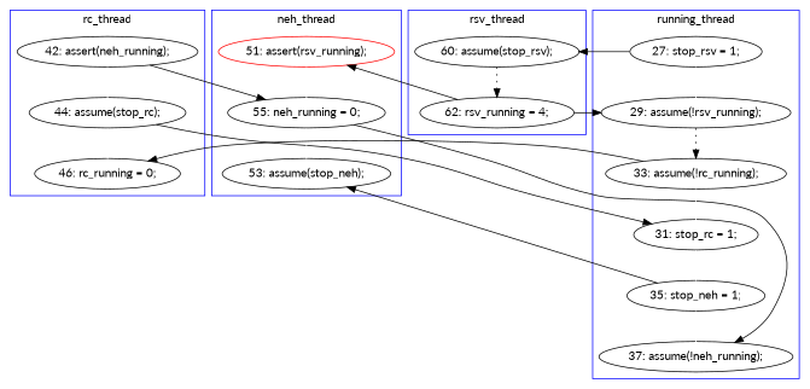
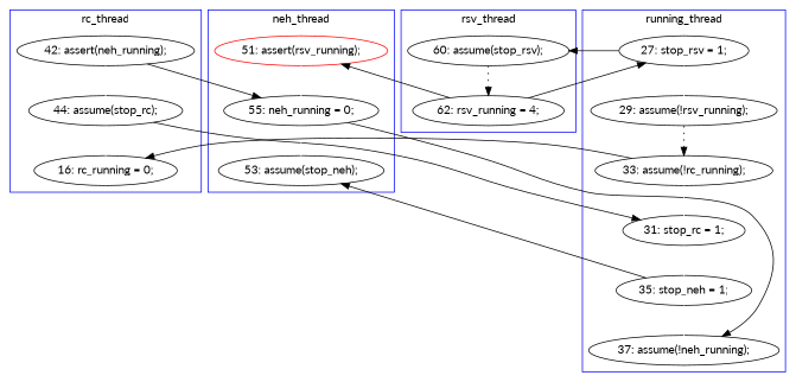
  digraph {
    fontname=Lato
    node [fontname=Lato]
    edge [color=black fontname=Lato style=solid]
    n1 [label="42: assert(neh_running);"]
    n2 [label="44: assume(stop_rc);"]
-   n3 [label="46: rc_running = 0;"]
+   n3 [label="16: rc_running = 0;"]
    n4 [label="55: neh_running = 0;"]
    n5 [label="53: assume(stop_neh);"]
    n6 [color=red label="51: assert(rsv_running);"]
    n7 [label="27: stop_rsv = 1;"]
    n8 [label="33: assume(!rc_running);"]
    n9 [label="31: stop_rc = 1;"]
    n10 [label="29: assume(!rsv_running);"]
    n11 [label="37: assume(!neh_running);"]
    n12 [label="35: stop_neh = 1;"]
    n13 [label="60: assume(stop_rsv);"]
    n14 [label="62: rsv_running = 4;"]
    subgraph cluster_1 {
      color=blue
      label=rc_thread
      n1
      n2
      n3
    }
    subgraph cluster_2 {
      color=blue
      label=neh_thread
      n4
      n5
      n6
    }
    subgraph cluster_3 {
      color=blue
      label=running_thread
      n7
      n8
      n9
      n10
      n11
      n12
    }
    subgraph cluster_4 {
      color=blue
      label=rsv_thread
      n13
      n14
    }
    n1 -> n2 [color=white]
    n1 -> n4 [constraint=false]
    n2 -> n3 [color=white]
    n2 -> n9 [constraint=false]
    n4 -> n5 [color=white]
    n4 -> n11 [constraint=false]
    n6 -> n4 [color=white]
    n7 -> n10 [color=white]
    n7 -> n13 [constraint=false]
    n8 -> n3 [constraint=false]
    n8 -> n9 [color=white]
    n9 -> n12 [color=white]
    n10 -> n8 [style=dotted]
    n12 -> n5 [constraint=false]
    n12 -> n11 [color=white]
    n13 -> n14 [style=dotted]
    n14 -> n6 [constraint=false]
-   n14 -> n10 [constraint=false]
+   n14 -> n7 [constraint=false]
  }
